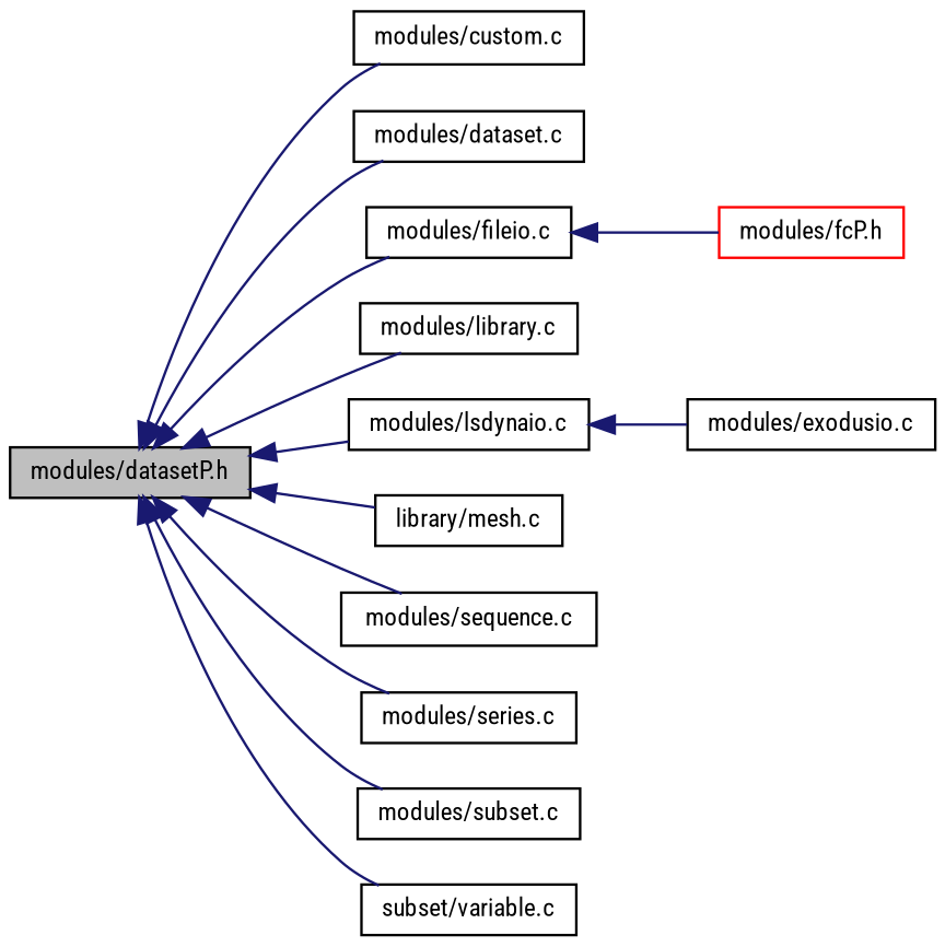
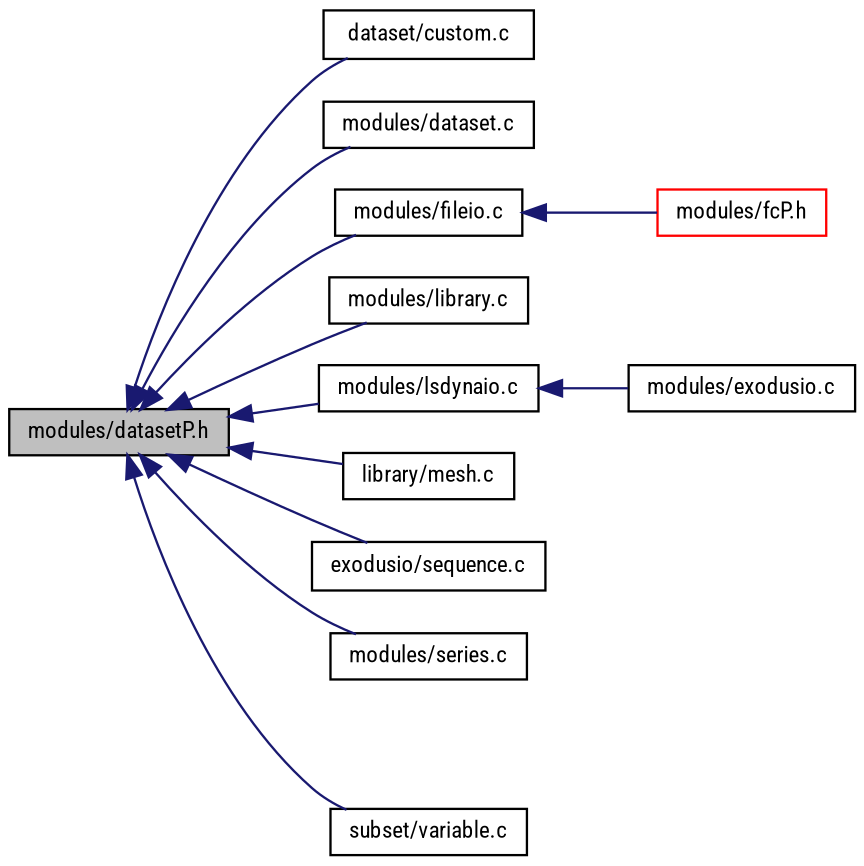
  digraph {
    fontname="Roboto Condensed"
    rankdir=LR
    node [color=black fillcolor=white fontname="Roboto Condensed" fontsize=10 shape=record style=filled]
    edge [color=midnightblue dir=back fontname="Roboto Condensed" fontsize=10 labelfontname="FreeSans.ttf" labelfontsize=10 style=solid]
    n1 [fillcolor=grey75 fontcolor=black height=0.2 label="modules/datasetP.h" width=0.4]
-   n2 [height=0.2 label="modules/custom.c" width=0.4]
+   n2 [height=0.2 label="dataset/custom.c" width=0.4]
    n3 [height=0.2 label="modules/dataset.c" width=0.4]
    n4 [height=0.2 label="modules/fileio.c" width=0.4]
    n5 [height=0.2 label="modules/library.c" width=0.4]
    n6 [height=0.2 label="modules/lsdynaio.c" width=0.4]
    n7 [height=0.2 label="library/mesh.c" width=0.4]
-   n8 [height=0.2 label="modules/sequence.c" width=0.4]
+   n8 [height=0.2 label="exodusio/sequence.c" width=0.4]
    n9 [height=0.2 label="modules/series.c" width=0.4]
-   n10 [height=0.2 label="modules/subset.c" width=0.4]
    n11 [height=0.2 label="subset/variable.c" width=0.4]
    n12 [height=0.2 label="modules/exodusio.c" width=0.4]
    n13 [color=red height=0.2 label="modules/fcP.h" width=0.4]
    n1 -> n2
    n1 -> n3
    n1 -> n4
    n1 -> n5
    n1 -> n6
    n1 -> n7
    n1 -> n8
    n1 -> n9
-   n1 -> n10
    n1 -> n11
    n4 -> n13
    n6 -> n12
  }
